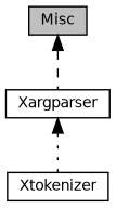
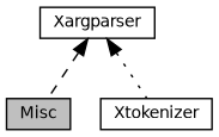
  digraph {
    rankdir=TB
    node [color=black fillcolor=white fontname=Helvetica fontsize=10 shape=record style=filled]
    edge [dir=back fontname=Helvetica fontsize=10 labelfontname=Helvetica labelfontsize=10 shape=plaintext]
    n1 [fillcolor=grey75 fontcolor=black height=0.2 label=Misc width=0.4]
    n2 [height=0.2 label=Xargparser width=0.4]
    n3 [height=0.2 label=Xtokenizer width=0.4]
-   n1 -> n2 [style=dashed]
+   n2 -> n1 [style=dashed]
    n2 -> n3 [style=dotted]
  }
